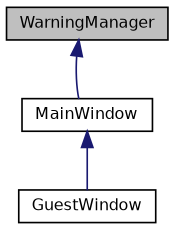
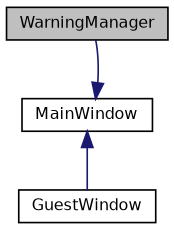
  digraph {
    node [color=black fillcolor=white fontname=Helvetica fontsize=10 shape=record style=filled]
    edge [color=midnightblue dir=back fontname=Helvetica fontsize=10 labelfontname=Helvetica labelfontsize=10 style=solid]
    n1 [fillcolor=grey75 fontcolor=black height=0.2 label=WarningManager width=0.4]
    n2 [height=0.2 label=MainWindow width=0.4]
    n3 [height=0.2 label=GuestWindow width=0.4]
-   n1 -> n2
+   n2 -> n1
    n2 -> n3
  }
